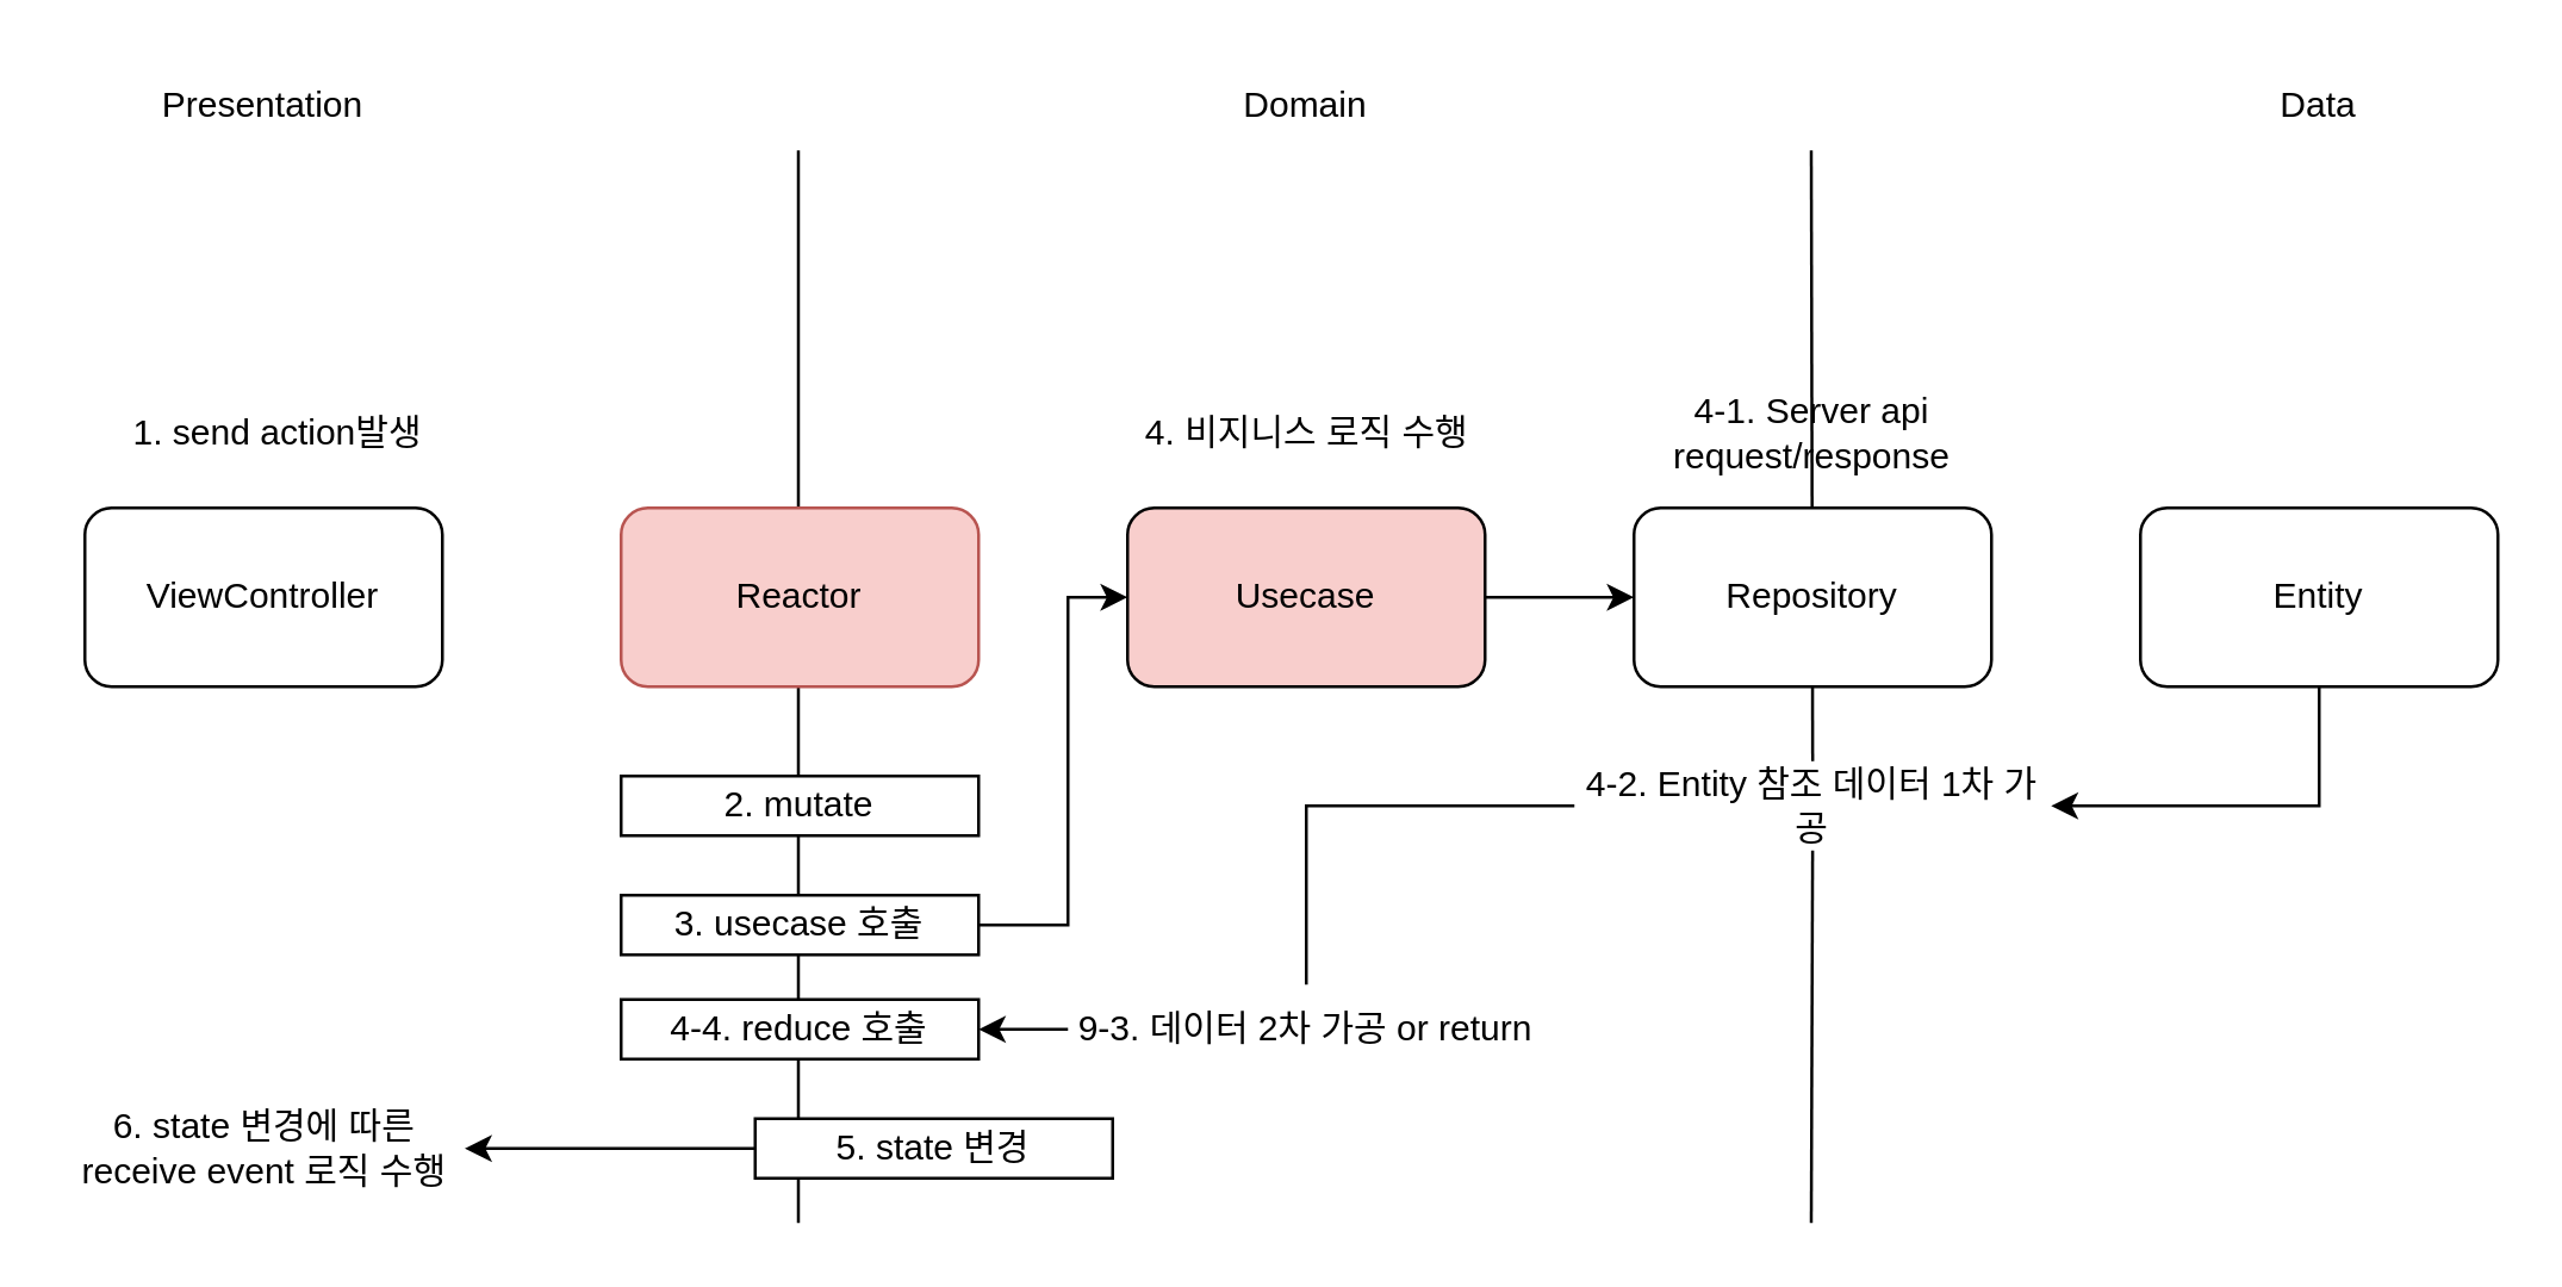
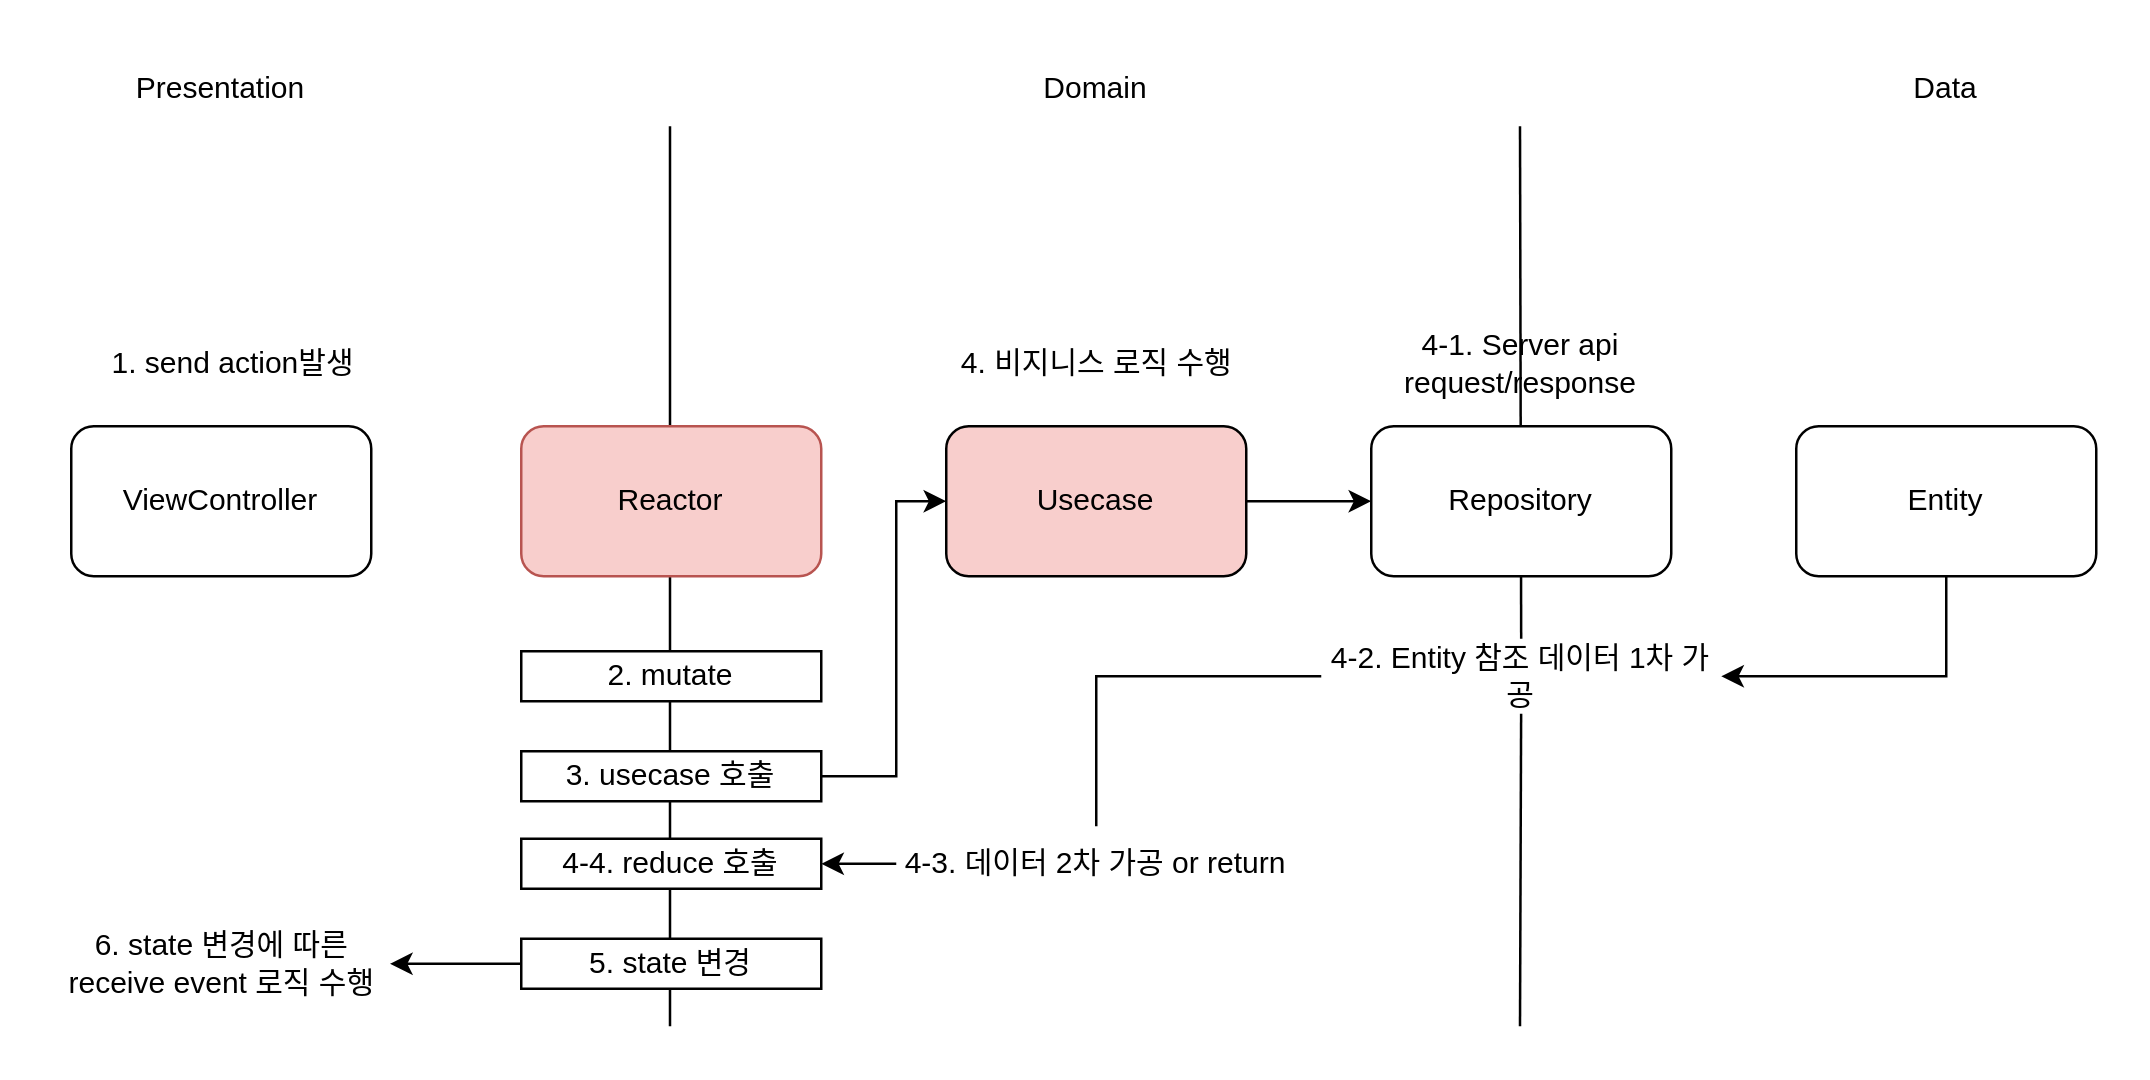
  <mxCell id="0" />
  <mxCell id="1" parent="0" />
  <mxCell id="2" value="" style="endArrow=none;html=1;rounded=0;" edge="1" parent="1"><mxGeometry width="50" height="50" relative="1" as="geometry"><mxPoint x="267.5" y="410" as="sourcePoint" /><mxPoint x="267.5" y="50" as="targetPoint" /></mxGeometry></mxCell>
  <mxCell id="3" value="ViewController" style="rounded=1;whiteSpace=wrap;html=1;" vertex="1" parent="1"><mxGeometry x="28" y="170" width="120" height="60" as="geometry" /></mxCell>
  <mxCell id="4" value="Presentation" style="text;html=1;strokeColor=none;fillColor=none;align=center;verticalAlign=middle;whiteSpace=wrap;rounded=0;" vertex="1" parent="1"><mxGeometry x="43" y="20" width="90" height="30" as="geometry" /></mxCell>
  <mxCell id="5" value="Domain" style="text;html=1;strokeColor=none;fillColor=none;align=center;verticalAlign=middle;whiteSpace=wrap;rounded=0;" vertex="1" parent="1"><mxGeometry x="393" y="20" width="90" height="30" as="geometry" /></mxCell>
  <mxCell id="6" value="Reactor" style="rounded=1;whiteSpace=wrap;html=1;fillColor=#f8cecc;strokeColor=#b85450;" vertex="1" parent="1"><mxGeometry x="208" y="170" width="120" height="60" as="geometry" /></mxCell>
  <mxCell id="7" value="Usecase" style="rounded=1;whiteSpace=wrap;html=1;fillColor=#f8cecc;" vertex="1" parent="1"><mxGeometry x="378" y="170" width="120" height="60" as="geometry" /></mxCell>
  <mxCell id="8" value="" style="endArrow=none;html=1;rounded=0;startArrow=none;" edge="1" parent="1" source="19"><mxGeometry width="50" height="50" relative="1" as="geometry"><mxPoint x="607.5" y="410" as="sourcePoint" /><mxPoint x="607.5" y="50" as="targetPoint" /></mxGeometry></mxCell>
  <mxCell id="9" value="Data" style="text;html=1;strokeColor=none;fillColor=none;align=center;verticalAlign=middle;whiteSpace=wrap;rounded=0;" vertex="1" parent="1"><mxGeometry x="733" y="20" width="90" height="30" as="geometry" /></mxCell>
  <mxCell id="10" value="Repository" style="rounded=1;whiteSpace=wrap;html=1;" vertex="1" parent="1"><mxGeometry x="548" y="170" width="120" height="60" as="geometry" /></mxCell>
  <mxCell id="11" value="Entity" style="rounded=1;whiteSpace=wrap;html=1;" vertex="1" parent="1"><mxGeometry x="718" y="170" width="120" height="60" as="geometry" /></mxCell>
  <mxCell id="12" value="2. mutate" style="rounded=0;whiteSpace=wrap;html=1;" vertex="1" parent="1"><mxGeometry x="208" y="260" width="120" height="20" as="geometry" /></mxCell>
  <mxCell id="13" value="1. send action발생" style="text;html=1;strokeColor=none;fillColor=none;align=center;verticalAlign=middle;whiteSpace=wrap;rounded=0;" vertex="1" parent="1"><mxGeometry x="43" y="130" width="100" height="30" as="geometry" /></mxCell>
  <mxCell id="14" value="3. usecase 호출" style="rounded=0;whiteSpace=wrap;html=1;" vertex="1" parent="1"><mxGeometry x="208" y="300" width="120" height="20" as="geometry" /></mxCell>
  <mxCell id="15" value="" style="endArrow=classic;html=1;rounded=0;exitX=1;exitY=0.5;exitDx=0;exitDy=0;entryX=0;entryY=0.5;entryDx=0;entryDy=0;" edge="1" parent="1" source="14" target="7"><mxGeometry width="50" height="50" relative="1" as="geometry"><mxPoint x="378" y="260" as="sourcePoint" /><mxPoint x="428" y="210" as="targetPoint" /><Array as="points"><mxPoint x="358" y="310" /><mxPoint x="358" y="200" /></Array></mxGeometry></mxCell>
  <mxCell id="16" value="4. 비지니스 로직 수행" style="text;html=1;strokeColor=none;fillColor=none;align=center;verticalAlign=middle;whiteSpace=wrap;rounded=0;" vertex="1" parent="1"><mxGeometry x="380.5" y="130" width="115" height="30" as="geometry" /></mxCell>
  <mxCell id="17" value="" style="endArrow=classic;html=1;rounded=0;exitX=1;exitY=0.5;exitDx=0;exitDy=0;" edge="1" parent="1" source="7" target="10"><mxGeometry width="50" height="50" relative="1" as="geometry"><mxPoint x="378" y="260" as="sourcePoint" /><mxPoint x="428" y="210" as="targetPoint" /></mxGeometry></mxCell>
  <mxCell id="18" value="4-1. Server api request/response" style="text;html=1;strokeColor=none;fillColor=none;align=center;verticalAlign=middle;whiteSpace=wrap;rounded=0;" vertex="1" parent="1"><mxGeometry x="538" y="130" width="140" height="30" as="geometry" /></mxCell>
  <mxCell id="19" value="4-2. Entity 참조 데이터 1차 가공" style="text;html=1;strokeColor=none;fillColor=none;align=center;verticalAlign=middle;whiteSpace=wrap;rounded=0;" vertex="1" parent="1"><mxGeometry x="528" y="255" width="160" height="30" as="geometry" /></mxCell>
  <mxCell id="20" value="" style="endArrow=none;html=1;rounded=0;" edge="1" parent="1" target="19"><mxGeometry width="50" height="50" relative="1" as="geometry"><mxPoint x="607.5" y="410" as="sourcePoint" /><mxPoint x="607.5" y="50" as="targetPoint" /></mxGeometry></mxCell>
  <mxCell id="21" value="" style="endArrow=classic;html=1;rounded=0;entryX=1;entryY=0.5;entryDx=0;entryDy=0;exitX=0.5;exitY=1;exitDx=0;exitDy=0;" edge="1" parent="1" source="11" target="19"><mxGeometry width="50" height="50" relative="1" as="geometry"><mxPoint x="678" y="210" as="sourcePoint" /><mxPoint x="728" y="210" as="targetPoint" /><Array as="points"><mxPoint x="778" y="270" /></Array></mxGeometry></mxCell>
- <mxCell id="22" value="9-3. 데이터 2차 가공 or return" style="text;html=1;strokeColor=none;fillColor=none;align=center;verticalAlign=middle;whiteSpace=wrap;rounded=0;" vertex="1" parent="1"><mxGeometry x="358" y="330" width="160" height="30" as="geometry" /></mxCell>
+ <mxCell id="22" value="4-3. 데이터 2차 가공 or return" style="text;html=1;strokeColor=none;fillColor=none;align=center;verticalAlign=middle;whiteSpace=wrap;rounded=0;" vertex="1" parent="1"><mxGeometry x="358" y="330" width="160" height="30" as="geometry" /></mxCell>
  <mxCell id="23" value="" style="endArrow=none;html=1;rounded=0;exitX=0;exitY=0.5;exitDx=0;exitDy=0;entryX=0.5;entryY=0;entryDx=0;entryDy=0;" edge="1" parent="1" source="19" target="22"><mxGeometry width="50" height="50" relative="1" as="geometry"><mxPoint x="378" y="240" as="sourcePoint" /><mxPoint x="428" y="190" as="targetPoint" /><Array as="points"><mxPoint x="438" y="270" /></Array></mxGeometry></mxCell>
  <mxCell id="24" value="4-4. reduce 호출" style="rounded=0;whiteSpace=wrap;html=1;" vertex="1" parent="1"><mxGeometry x="208" y="335" width="120" height="20" as="geometry" /></mxCell>
  <mxCell id="25" value="" style="endArrow=classic;html=1;rounded=0;exitX=0;exitY=0.5;exitDx=0;exitDy=0;entryX=1;entryY=0.5;entryDx=0;entryDy=0;" edge="1" parent="1" source="22" target="24"><mxGeometry width="50" height="50" relative="1" as="geometry"><mxPoint x="378" y="240" as="sourcePoint" /><mxPoint x="428" y="190" as="targetPoint" /></mxGeometry></mxCell>
- <mxCell id="26" value="5. state 변경" style="rounded=0;whiteSpace=wrap;html=1;" vertex="1" parent="1"><mxGeometry x="253" y="375" width="120" height="20" as="geometry" /></mxCell>
+ <mxCell id="26" value="5. state 변경" style="rounded=0;whiteSpace=wrap;html=1;" vertex="1" parent="1"><mxGeometry x="208" y="375" width="120" height="20" as="geometry" /></mxCell>
  <mxCell id="27" value="6. state 변경에 따른 receive event 로직 수행" style="text;html=1;strokeColor=none;fillColor=none;align=center;verticalAlign=middle;whiteSpace=wrap;rounded=0;" vertex="1" parent="1"><mxGeometry x="20.5" y="370" width="135" height="30" as="geometry" /></mxCell>
  <mxCell id="28" value="" style="endArrow=classic;html=1;rounded=0;exitX=0;exitY=0.5;exitDx=0;exitDy=0;entryX=1;entryY=0.5;entryDx=0;entryDy=0;" edge="1" parent="1" source="26" target="27"><mxGeometry width="50" height="50" relative="1" as="geometry"><mxPoint x="368" y="355" as="sourcePoint" /><mxPoint x="338" y="355" as="targetPoint" /></mxGeometry></mxCell>
